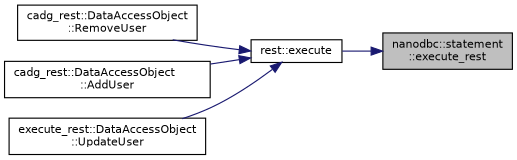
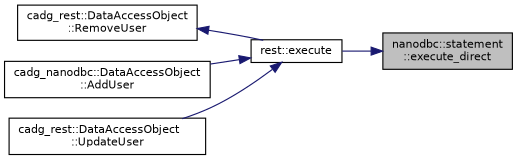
  digraph {
    rankdir=RL
    node [color=black fillcolor=white fontname=Helvetica fontsize=10 shape=record style=filled]
    edge [color=midnightblue dir=back fontname=Helvetica fontsize=10 labelfontname=Helvetica labelfontsize=10 style=solid]
-   n1 [fillcolor=grey75 fontcolor=black height=0.2 label="nanodbc::statement\l::execute_rest" width=0.4]
+   n1 [fillcolor=grey75 fontcolor=black height=0.2 label="nanodbc::statement\l::execute_direct" width=0.4]
    n2 [height=0.2 label="rest::execute" width=0.4]
    n3 [height=0.2 label="cadg_rest::DataAccessObject\l::RemoveUser" width=0.4]
-   n4 [height=0.2 label="cadg_rest::DataAccessObject\l::AddUser" width=0.4]
-   n5 [height=0.2 label="execute_rest::DataAccessObject\l::UpdateUser" width=0.4]
+   n4 [height=0.2 label="cadg_nanodbc::DataAccessObject\l::AddUser" width=0.4]
+   n5 [height=0.2 label="cadg_rest::DataAccessObject\l::UpdateUser" width=0.4]
    n1 -> n2
-   n2 -> n3
+   n3 -> n2
    n2 -> n4
    n2 -> n5
  }
